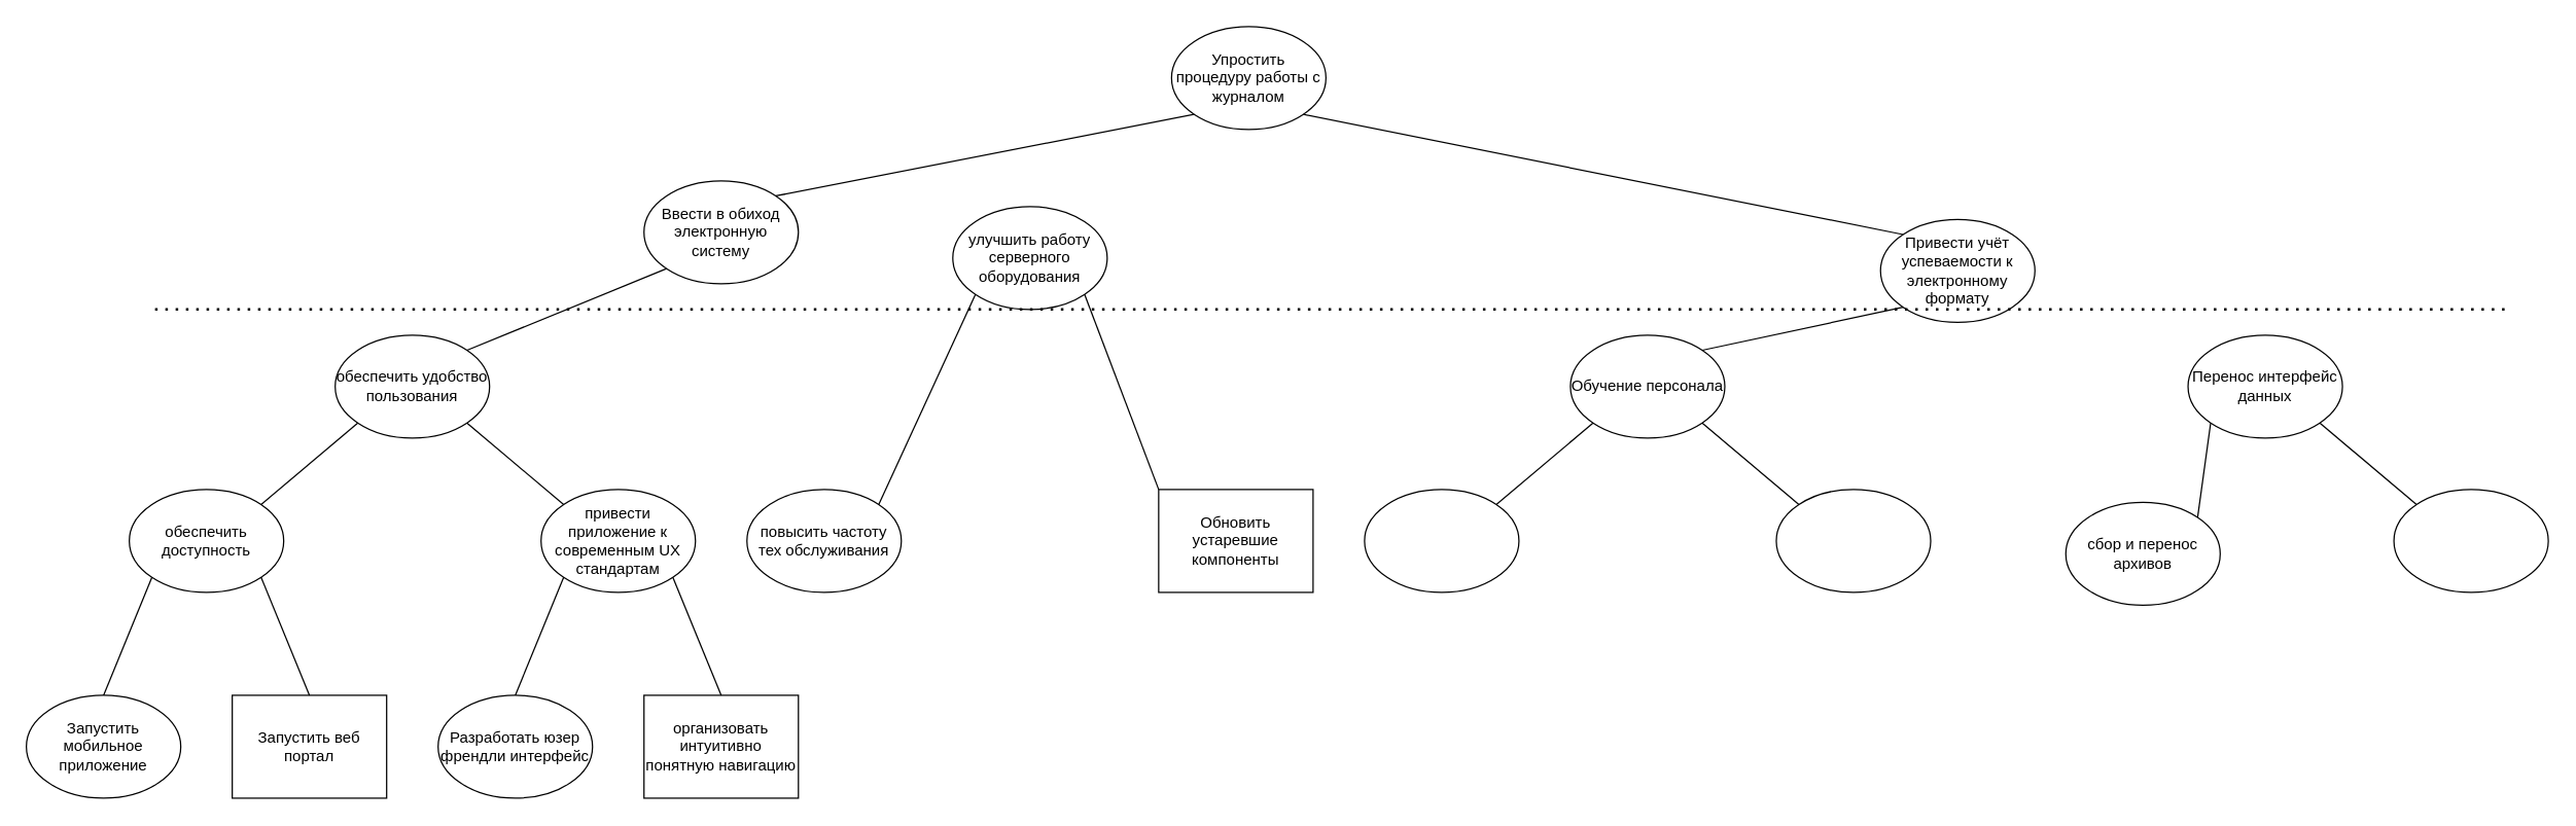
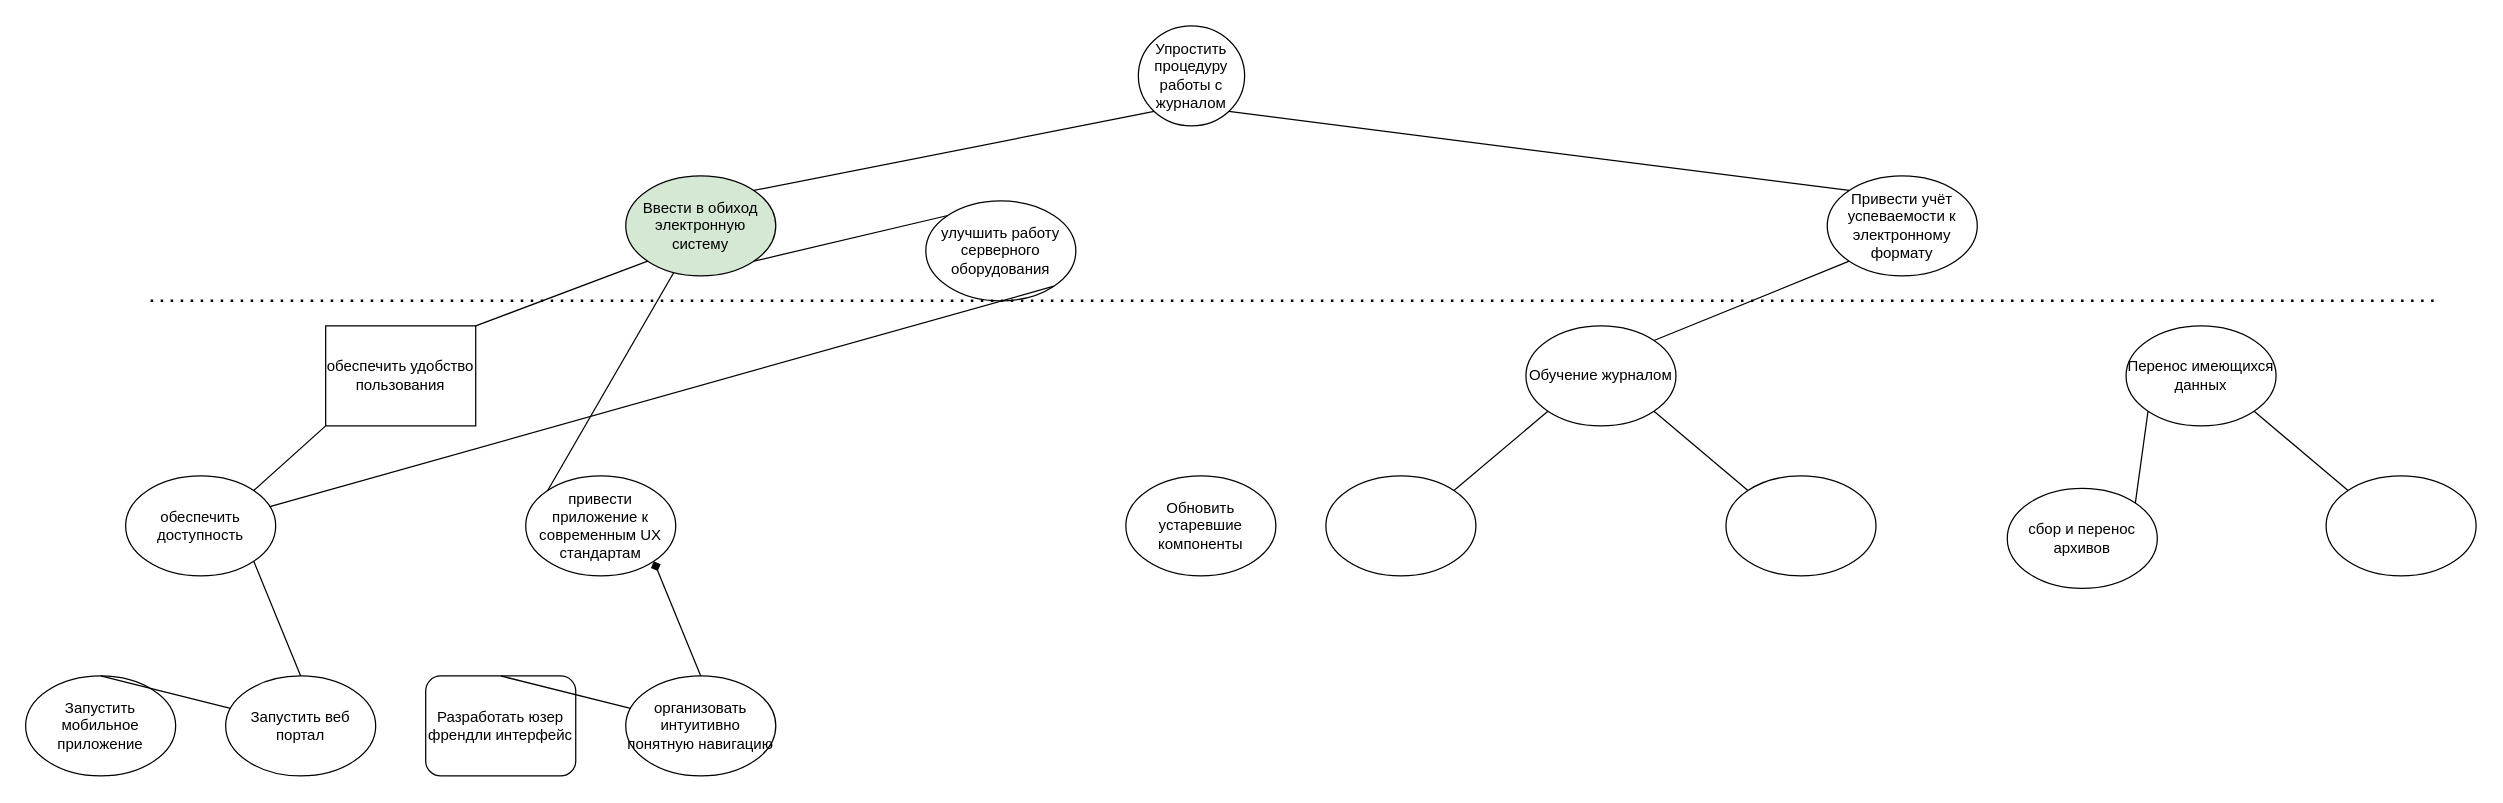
  <mxCell id="0" />
  <mxCell id="1" parent="0" />
- <mxCell id="2" value="Упростить процедуру работы с журналом" style="ellipse;whiteSpace=wrap;html=1;" vertex="1" parent="1"><mxGeometry x="910" y="20" width="120" height="80" as="geometry" /></mxCell>
- <mxCell id="3" value="Ввести в обиход электронную систему" style="ellipse;whiteSpace=wrap;html=1;" vertex="1" parent="1"><mxGeometry x="500" y="140" width="120" height="80" as="geometry" /></mxCell>
+ <mxCell id="2" value="Упростить процедуру работы с журналом" style="ellipse;whiteSpace=wrap;html=1;" vertex="1" parent="1"><mxGeometry x="910" y="20" width="85" height="80" as="geometry" /></mxCell>
+ <mxCell id="3" value="Ввести в обиход электронную систему" style="ellipse;whiteSpace=wrap;html=1;fillColor=#d5e8d4;" vertex="1" parent="1"><mxGeometry x="500" y="140" width="120" height="80" as="geometry" /></mxCell>
  <mxCell id="4" value="" style="endArrow=none;html=1;rounded=0;entryX=0;entryY=1;entryDx=0;entryDy=0;exitX=1;exitY=0;exitDx=0;exitDy=0;" edge="1" parent="1" source="3" target="2"><mxGeometry width="50" height="50" relative="1" as="geometry"><mxPoint x="610" y="220" as="sourcePoint" /><mxPoint x="660" y="170" as="targetPoint" /></mxGeometry></mxCell>
- <mxCell id="5" value="обеспечить удобство пользования" style="ellipse;whiteSpace=wrap;html=1;" vertex="1" parent="1"><mxGeometry x="260" y="260" width="120" height="80" as="geometry" /></mxCell>
+ <mxCell id="5" value="обеспечить удобство пользования" style="whiteSpace=wrap;html=1;rounded=0;" vertex="1" parent="1"><mxGeometry x="260" y="260" width="120" height="80" as="geometry" /></mxCell>
  <mxCell id="6" value="" style="endArrow=none;html=1;rounded=0;entryX=0;entryY=1;entryDx=0;entryDy=0;exitX=1;exitY=0;exitDx=0;exitDy=0;" edge="1" parent="1" source="5" target="3"><mxGeometry width="50" height="50" relative="1" as="geometry"><mxPoint x="280" y="300" as="sourcePoint" /><mxPoint x="330" y="250" as="targetPoint" /></mxGeometry></mxCell>
  <mxCell id="7" value="обеспечить доступность" style="ellipse;whiteSpace=wrap;html=1;" vertex="1" parent="1"><mxGeometry x="100" y="380" width="120" height="80" as="geometry" /></mxCell>
  <mxCell id="8" value="" style="endArrow=none;html=1;rounded=0;entryX=0;entryY=1;entryDx=0;entryDy=0;exitX=1;exitY=0;exitDx=0;exitDy=0;" edge="1" parent="1" source="7" target="5"><mxGeometry width="50" height="50" relative="1" as="geometry"><mxPoint y="390" as="sourcePoint" x="220" /><mxPoint x="270" y="340" as="targetPoint" /><Array as="points" /></mxGeometry></mxCell>
  <mxCell id="9" value="Запустить мобильное приложение" style="ellipse;whiteSpace=wrap;html=1;" vertex="1" parent="1"><mxGeometry x="20" y="540" width="120" height="80" as="geometry" /></mxCell>
- <mxCell id="10" value="" style="endArrow=none;html=1;rounded=0;entryX=0;entryY=1;entryDx=0;entryDy=0;exitX=0.5;exitY=0;exitDx=0;exitDy=0;" edge="1" parent="1" source="9" target="7"><mxGeometry width="50" height="50" relative="1" as="geometry"><mxPoint x="60" y="540" as="sourcePoint" /><mxPoint x="110" y="490" as="targetPoint" /></mxGeometry></mxCell>
- <mxCell id="11" value="Запустить веб портал" style="whiteSpace=wrap;html=1;rounded=0;" vertex="1" parent="1"><mxGeometry x="180" y="540" width="120" height="80" as="geometry" /></mxCell>
+ <mxCell id="10" value="" style="endArrow=none;html=1;rounded=0;exitX=0.5;exitY=0;exitDx=0;exitDy=0;" edge="1" parent="1" source="9" target="11"><mxGeometry width="50" height="50" relative="1" as="geometry"><mxPoint x="60" y="540" as="sourcePoint" /><mxPoint x="110" y="490" as="targetPoint" /></mxGeometry></mxCell>
+ <mxCell id="11" value="Запустить веб портал" style="ellipse;whiteSpace=wrap;html=1;" vertex="1" parent="1"><mxGeometry x="180" y="540" width="120" height="80" as="geometry" /></mxCell>
  <mxCell id="12" value="" style="endArrow=none;html=1;rounded=0;entryX=1;entryY=1;entryDx=0;entryDy=0;exitX=0.5;exitY=0;exitDx=0;exitDy=0;" edge="1" parent="1" source="11" target="7"><mxGeometry width="50" height="50" relative="1" as="geometry"><mxPoint x="510" y="510" as="sourcePoint" /><mxPoint x="560" y="460" as="targetPoint" /></mxGeometry></mxCell>
  <mxCell id="13" value="привести приложение к современным UX стандартам" style="ellipse;whiteSpace=wrap;html=1;" vertex="1" parent="1"><mxGeometry x="420" y="380" width="120" height="80" as="geometry" /></mxCell>
- <mxCell id="14" value="" style="endArrow=none;html=1;rounded=0;entryX=1;entryY=1;entryDx=0;entryDy=0;exitX=0;exitY=0;exitDx=0;exitDy=0;" edge="1" parent="1" source="13" target="5"><mxGeometry width="50" height="50" relative="1" as="geometry"><mxPoint x="530" y="350" as="sourcePoint" /><mxPoint x="580" y="300" as="targetPoint" /></mxGeometry></mxCell>
- <mxCell id="15" value="Разработать юзер френдли интерфейс" style="ellipse;whiteSpace=wrap;html=1;" vertex="1" parent="1"><mxGeometry x="340" y="540" width="120" height="80" as="geometry" /></mxCell>
- <mxCell id="16" value="организовать интуитивно понятную навигацию" style="whiteSpace=wrap;html=1;rounded=0;" vertex="1" parent="1"><mxGeometry x="500" y="540" width="120" height="80" as="geometry" /></mxCell>
- <mxCell id="17" value="" style="endArrow=none;html=1;rounded=0;entryX=0;entryY=1;entryDx=0;entryDy=0;exitX=0.5;exitY=0;exitDx=0;exitDy=0;" edge="1" parent="1" source="15" target="13"><mxGeometry width="50" height="50" relative="1" as="geometry"><mxPoint x="375" y="530" as="sourcePoint" /><mxPoint x="425" y="480" as="targetPoint" /></mxGeometry></mxCell>
- <mxCell id="18" value="" style="endArrow=none;html=1;rounded=0;entryX=1;entryY=1;entryDx=0;entryDy=0;exitX=0.5;exitY=0;exitDx=0;exitDy=0;" edge="1" parent="1" source="16" target="13"><mxGeometry width="50" height="50" relative="1" as="geometry"><mxPoint x="610" y="400" as="sourcePoint" /><mxPoint x="660" y="350" as="targetPoint" /></mxGeometry></mxCell>
+ <mxCell id="14" value="" style="endArrow=none;html=1;rounded=0;exitX=0;exitY=0;exitDx=0;exitDy=0;" edge="1" parent="1" source="13" target="3"><mxGeometry width="50" height="50" relative="1" as="geometry"><mxPoint x="530" y="350" as="sourcePoint" /><mxPoint x="580" y="300" as="targetPoint" /></mxGeometry></mxCell>
+ <mxCell id="15" value="Разработать юзер френдли интерфейс" style="whiteSpace=wrap;html=1;rounded=1;" vertex="1" parent="1"><mxGeometry x="340" y="540" width="120" height="80" as="geometry" /></mxCell>
+ <mxCell id="16" value="организовать интуитивно понятную навигацию" style="ellipse;whiteSpace=wrap;html=1;" vertex="1" parent="1"><mxGeometry x="500" y="540" width="120" height="80" as="geometry" /></mxCell>
+ <mxCell id="17" value="" style="endArrow=none;html=1;rounded=0;exitX=0.5;exitY=0;exitDx=0;exitDy=0;" edge="1" parent="1" source="15" target="16"><mxGeometry width="50" height="50" relative="1" as="geometry"><mxPoint x="375" y="530" as="sourcePoint" /><mxPoint x="425" y="480" as="targetPoint" /></mxGeometry></mxCell>
+ <mxCell id="18" value="" style="endArrow=diamond;html=1;rounded=0;entryX=1;entryY=1;entryDx=0;entryDy=0;exitX=0.5;exitY=0;exitDx=0;exitDy=0;" edge="1" parent="1" source="16" target="13"><mxGeometry width="50" height="50" relative="1" as="geometry"><mxPoint x="610" y="400" as="sourcePoint" /><mxPoint x="660" y="350" as="targetPoint" /></mxGeometry></mxCell>
  <mxCell id="19" value="улучшить работу серверного оборудования" style="ellipse;whiteSpace=wrap;html=1;" vertex="1" parent="1"><mxGeometry x="740" y="160" width="120" height="80" as="geometry" /></mxCell>
- <mxCell id="21" value="повысить частоту тех обслуживания" style="ellipse;whiteSpace=wrap;html=1;" vertex="1" parent="1"><mxGeometry x="580" y="380" width="120" height="80" as="geometry" /></mxCell>
- <mxCell id="22" value="" style="endArrow=none;html=1;rounded=0;entryX=0;entryY=1;entryDx=0;entryDy=0;exitX=1;exitY=0;exitDx=0;exitDy=0;" edge="1" parent="1" source="21" target="19"><mxGeometry width="50" height="50" relative="1" as="geometry"><mxPoint x="700" y="390" as="sourcePoint" /><mxPoint x="750" y="340" as="targetPoint" /></mxGeometry></mxCell>
- <mxCell id="23" value="Обновить устаревшие компоненты" style="whiteSpace=wrap;html=1;rounded=0;" vertex="1" parent="1"><mxGeometry x="900" y="380" width="120" height="80" as="geometry" /></mxCell>
- <mxCell id="24" value="" style="endArrow=none;html=1;rounded=0;entryX=0;entryY=0;entryDx=0;entryDy=0;exitX=1;exitY=1;exitDx=0;exitDy=0;" edge="1" parent="1" source="19" target="23"><mxGeometry width="50" height="50" relative="1" as="geometry"><mxPoint x="610" y="350" as="sourcePoint" /><mxPoint x="660" y="300" as="targetPoint" /></mxGeometry></mxCell>
+ <mxCell id="20" value="" style="endArrow=none;html=1;rounded=0;entryX=1;entryY=1;entryDx=0;entryDy=0;exitX=0;exitY=0;exitDx=0;exitDy=0;" edge="1" parent="1" source="19" target="3"><mxGeometry width="50" height="50" relative="1" as="geometry"><mxPoint x="660" y="220" as="sourcePoint" /><mxPoint x="710" y="170" as="targetPoint" /></mxGeometry></mxCell>
+ <mxCell id="23" value="Обновить устаревшие компоненты" style="ellipse;whiteSpace=wrap;html=1;" vertex="1" parent="1"><mxGeometry x="900" y="380" width="120" height="80" as="geometry" /></mxCell>
+ <mxCell id="24" value="" style="endArrow=none;html=1;rounded=0;exitX=1;exitY=1;exitDx=0;exitDy=0;" edge="1" parent="1" source="19" target="7"><mxGeometry width="50" height="50" relative="1" as="geometry"><mxPoint x="610" y="350" as="sourcePoint" /><mxPoint x="660" y="300" as="targetPoint" /></mxGeometry></mxCell>
  <mxCell id="25" value="" style="ellipse;whiteSpace=wrap;html=1;" vertex="1" parent="1"><mxGeometry x="1060" y="380" width="120" height="80" as="geometry" /></mxCell>
- <mxCell id="26" value="Обучение персонала" style="ellipse;whiteSpace=wrap;html=1;" vertex="1" parent="1"><mxGeometry x="1220" y="260" width="120" height="80" as="geometry" /></mxCell>
- <mxCell id="27" value="Привести учёт успеваемости к электронному формату" style="ellipse;whiteSpace=wrap;html=1;" vertex="1" parent="1"><mxGeometry x="1461" y="170" width="120" height="80" as="geometry" /></mxCell>
+ <mxCell id="26" value="Обучение журналом" style="ellipse;whiteSpace=wrap;html=1;" vertex="1" parent="1"><mxGeometry x="1220" y="260" width="120" height="80" as="geometry" /></mxCell>
+ <mxCell id="27" value="Привести учёт успеваемости к электронному формату" style="ellipse;whiteSpace=wrap;html=1;" vertex="1" parent="1"><mxGeometry x="1461" y="140" width="120" height="80" as="geometry" /></mxCell>
  <mxCell id="28" value="" style="endArrow=none;html=1;rounded=0;entryX=1;entryY=1;entryDx=0;entryDy=0;exitX=0;exitY=0;exitDx=0;exitDy=0;" edge="1" parent="1" source="27" target="2"><mxGeometry width="50" height="50" relative="1" as="geometry"><mxPoint x="1270" y="70" as="sourcePoint" /><mxPoint x="1200" y="190" as="targetPoint" /></mxGeometry></mxCell>
  <mxCell id="29" value="" style="endArrow=none;html=1;rounded=0;entryX=0;entryY=1;entryDx=0;entryDy=0;exitX=1;exitY=0;exitDx=0;exitDy=0;" edge="1" parent="1" source="26" target="27"><mxGeometry width="50" height="50" relative="1" as="geometry"><mxPoint x="1400" y="325" as="sourcePoint" /><mxPoint x="1450" y="275" as="targetPoint" /></mxGeometry></mxCell>
  <mxCell id="30" value="" style="endArrow=none;html=1;rounded=0;entryX=0;entryY=1;entryDx=0;entryDy=0;exitX=1;exitY=0;exitDx=0;exitDy=0;" edge="1" parent="1" source="25" target="26"><mxGeometry width="50" height="50" relative="1" as="geometry"><mxPoint x="1300" y="480" as="sourcePoint" /><mxPoint x="1350" y="430" as="targetPoint" /></mxGeometry></mxCell>
  <mxCell id="31" value="" style="ellipse;whiteSpace=wrap;html=1;" vertex="1" parent="1"><mxGeometry x="1380" y="380" width="120" height="80" as="geometry" /></mxCell>
  <mxCell id="32" value="" style="endArrow=none;html=1;rounded=0;entryX=1;entryY=1;entryDx=0;entryDy=0;exitX=0;exitY=0;exitDx=0;exitDy=0;" edge="1" parent="1" source="31" target="26"><mxGeometry width="50" height="50" relative="1" as="geometry"><mxPoint x="1310" y="520" as="sourcePoint" /><mxPoint x="1360" y="470" as="targetPoint" /></mxGeometry></mxCell>
- <mxCell id="33" value="Перенос интерфейс данных" style="ellipse;whiteSpace=wrap;html=1;" vertex="1" parent="1"><mxGeometry x="1700" y="260" width="120" height="80" as="geometry" /></mxCell>
+ <mxCell id="33" value="Перенос имеющихся данных" style="ellipse;whiteSpace=wrap;html=1;" vertex="1" parent="1"><mxGeometry x="1700" y="260" width="120" height="80" as="geometry" /></mxCell>
  <mxCell id="34" value="сбор и перенос архивов" style="ellipse;whiteSpace=wrap;html=1;" vertex="1" parent="1"><mxGeometry x="1605" y="390" width="120" height="80" as="geometry" /></mxCell>
  <mxCell id="35" value="" style="endArrow=none;html=1;rounded=0;entryX=0;entryY=1;entryDx=0;entryDy=0;exitX=1;exitY=0;exitDx=0;exitDy=0;" edge="1" parent="1" source="34" target="33"><mxGeometry width="50" height="50" relative="1" as="geometry"><mxPoint x="1710" y="440" as="sourcePoint" /><mxPoint x="1760" y="390" as="targetPoint" /></mxGeometry></mxCell>
  <mxCell id="36" value="" style="ellipse;whiteSpace=wrap;html=1;" vertex="1" parent="1"><mxGeometry x="1860" y="380" width="120" height="80" as="geometry" /></mxCell>
  <mxCell id="37" value="" style="endArrow=none;html=1;rounded=0;entryX=1;entryY=1;entryDx=0;entryDy=0;exitX=0;exitY=0;exitDx=0;exitDy=0;" edge="1" parent="1" source="36" target="33"><mxGeometry width="50" height="50" relative="1" as="geometry"><mxPoint x="1840" y="520" as="sourcePoint" /><mxPoint x="1890" y="470" as="targetPoint" /></mxGeometry></mxCell>
  <mxCell id="38" value="" style="endArrow=none;dashed=1;html=1;dashPattern=1 3;strokeWidth=2;rounded=0;" edge="1" parent="1"><mxGeometry width="50" height="50" relative="1" as="geometry"><mxPoint x="120" y="240" as="sourcePoint" /><mxPoint x="1950" y="240" as="targetPoint" /></mxGeometry></mxCell>
